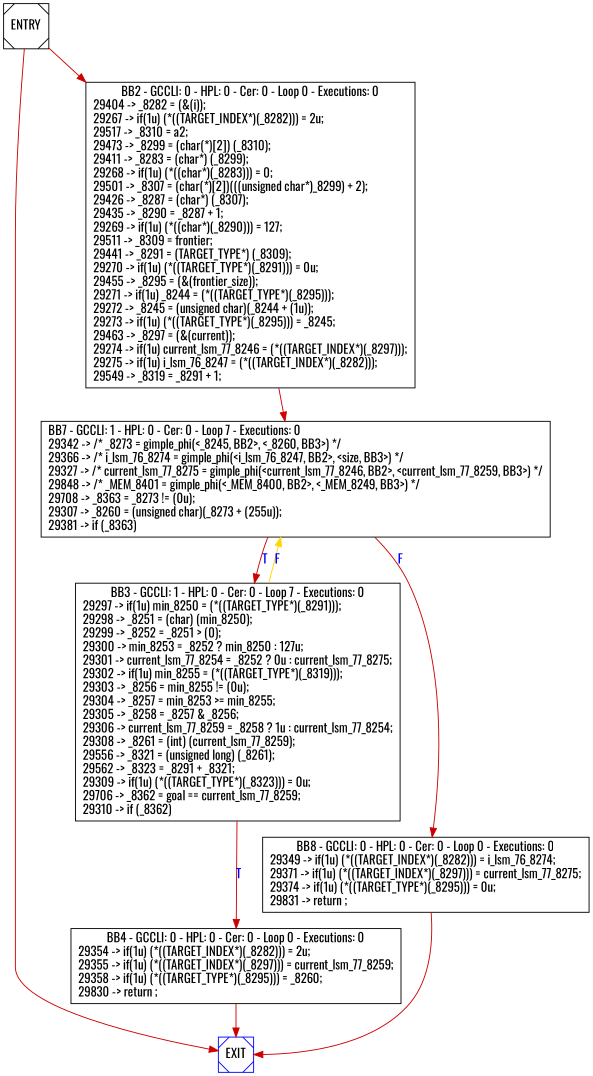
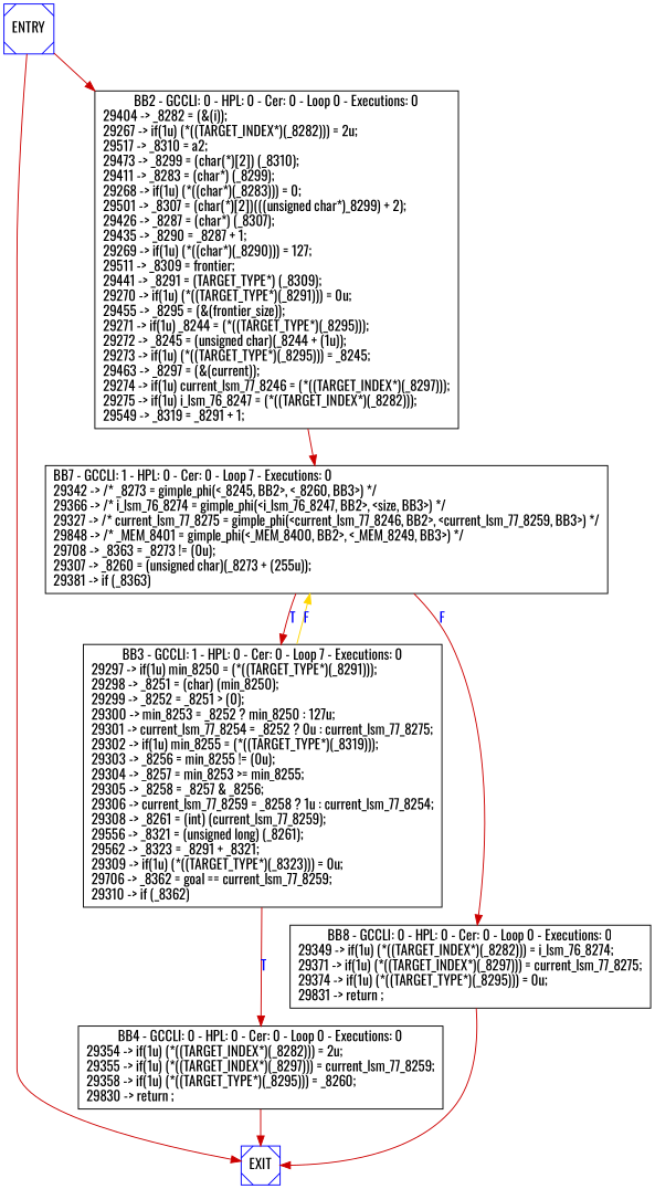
  digraph {
    fontname=Oswald
    node [shape=box fontname=Oswald]
    edge [color=red3 fontcolor=blue fontname=Oswald]
-   n1 [color=black label=ENTRY shape=Msquare]
+   n1 [color=blue label=ENTRY shape=Msquare]
    n2 [color=blue label=EXIT shape=Msquare]
    n3 [label="BB2 - GCCLI: 0 - HPL: 0 - Cer: 0 - Loop 0 - Executions: 0\n29404 -> _8282 = (&(i));\l29267 -> if(1u) (*((TARGET_INDEX*)(_8282))) = 2u;\l29517 -> _8310 = a2;\l29473 -> _8299 = (char(*)[2]) (_8310);\l29411 -> _8283 = (char*) (_8299);\l29268 -> if(1u) (*((char*)(_8283))) = 0;\l29501 -> _8307 = (char(*)[2])(((unsigned char*)_8299) + 2);\l29426 -> _8287 = (char*) (_8307);\l29435 -> _8290 = _8287 + 1;\l29269 -> if(1u) (*((char*)(_8290))) = 127;\l29511 -> _8309 = frontier;\l29441 -> _8291 = (TARGET_TYPE*) (_8309);\l29270 -> if(1u) (*((TARGET_TYPE*)(_8291))) = 0u;\l29455 -> _8295 = (&(frontier_size));\l29271 -> if(1u) _8244 = (*((TARGET_TYPE*)(_8295)));\l29272 -> _8245 = (unsigned char)(_8244 + (1u));\l29273 -> if(1u) (*((TARGET_TYPE*)(_8295))) = _8245;\l29463 -> _8297 = (&(current));\l29274 -> if(1u) current_lsm_77_8246 = (*((TARGET_INDEX*)(_8297)));\l29275 -> if(1u) i_lsm_76_8247 = (*((TARGET_INDEX*)(_8282)));\l29549 -> _8319 = _8291 + 1;\l"]
    n4 [label="BB7 - GCCLI: 1 - HPL: 0 - Cer: 0 - Loop 7 - Executions: 0\l29342 -> /* _8273 = gimple_phi(<_8245, BB2>, <_8260, BB3>) */\l29366 -> /* i_lsm_76_8274 = gimple_phi(<i_lsm_76_8247, BB2>, <size, BB3>) */\l29327 -> /* current_lsm_77_8275 = gimple_phi(<current_lsm_77_8246, BB2>, <current_lsm_77_8259, BB3>) */\l29848 -> /* _MEM_8401 = gimple_phi(<_MEM_8400, BB2>, <_MEM_8249, BB3>) */\l29708 -> _8363 = _8273 != (0u);\l29307 -> _8260 = (unsigned char)(_8273 + (255u));\l29381 -> if (_8363)\l"]
    n5 [label="BB3 - GCCLI: 1 - HPL: 0 - Cer: 0 - Loop 7 - Executions: 0\n29297 -> if(1u) min_8250 = (*((TARGET_TYPE*)(_8291)));\l29298 -> _8251 = (char) (min_8250);\l29299 -> _8252 = _8251 > (0);\l29300 -> min_8253 = _8252 ? min_8250 : 127u;\l29301 -> current_lsm_77_8254 = _8252 ? 0u : current_lsm_77_8275;\l29302 -> if(1u) min_8255 = (*((TARGET_TYPE*)(_8319)));\l29303 -> _8256 = min_8255 != (0u);\l29304 -> _8257 = min_8253 >= min_8255;\l29305 -> _8258 = _8257 & _8256;\l29306 -> current_lsm_77_8259 = _8258 ? 1u : current_lsm_77_8254;\l29308 -> _8261 = (int) (current_lsm_77_8259);\l29556 -> _8321 = (unsigned long) (_8261);\l29562 -> _8323 = _8291 + _8321;\l29309 -> if(1u) (*((TARGET_TYPE*)(_8323))) = 0u;\l29706 -> _8362 = goal == current_lsm_77_8259;\l29310 -> if (_8362)\l"]
    n6 [label="BB4 - GCCLI: 0 - HPL: 0 - Cer: 0 - Loop 0 - Executions: 0\n29354 -> if(1u) (*((TARGET_INDEX*)(_8282))) = 2u;\l29355 -> if(1u) (*((TARGET_INDEX*)(_8297))) = current_lsm_77_8259;\l29358 -> if(1u) (*((TARGET_TYPE*)(_8295))) = _8260;\l29830 -> return ;\l"]
    n7 [label="BB8 - GCCLI: 0 - HPL: 0 - Cer: 0 - Loop 0 - Executions: 0\n29349 -> if(1u) (*((TARGET_INDEX*)(_8282))) = i_lsm_76_8274;\l29371 -> if(1u) (*((TARGET_INDEX*)(_8297))) = current_lsm_77_8275;\l29374 -> if(1u) (*((TARGET_TYPE*)(_8295))) = 0u;\l29831 -> return ;\l"]
    n1 -> n2
    n1 -> n3
    n3 -> n4
    n4 -> n5 [label=T]
    n4 -> n7 [label=F]
    n5 -> n4 [color=gold label=F]
    n5 -> n6 [label=T]
    n6 -> n2
    n7 -> n2
  }
